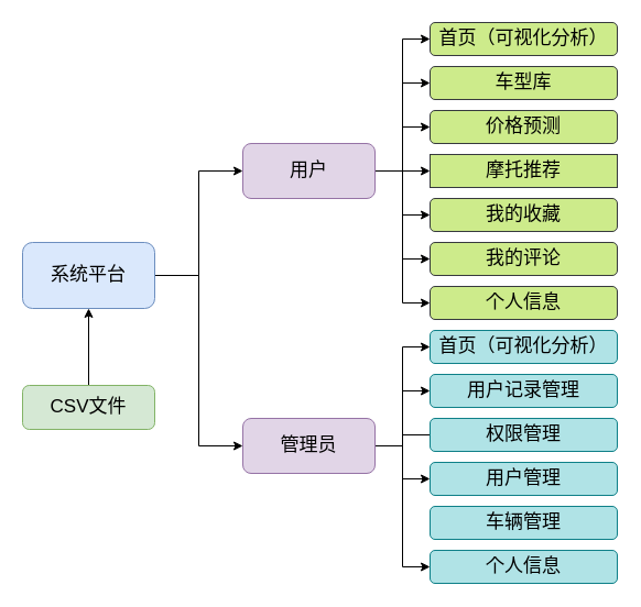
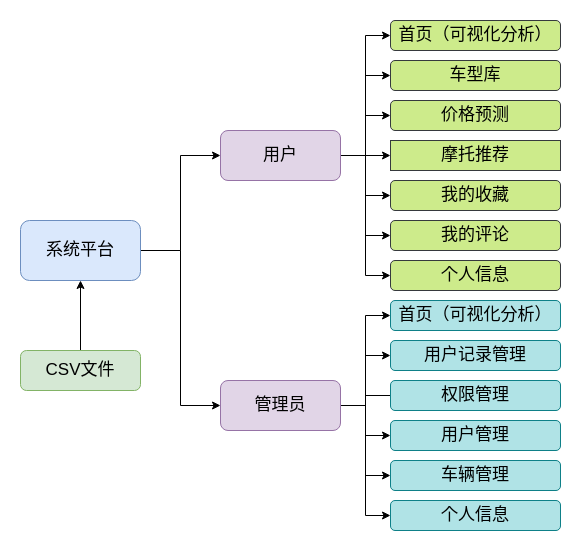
  <mxCell id="0" />
  <mxCell id="1" parent="0" />
  <mxCell id="2" style="edgeStyle=orthogonalEdgeStyle;rounded=0;orthogonalLoop=1;jettySize=auto;html=1;exitX=1;exitY=0.5;exitDx=0;exitDy=0;entryX=0;entryY=0.5;entryDx=0;entryDy=0;" edge="1" parent="1" source="4" target="14"><mxGeometry relative="1" as="geometry" /></mxCell>
  <mxCell id="3" style="edgeStyle=orthogonalEdgeStyle;rounded=0;orthogonalLoop=1;jettySize=auto;html=1;exitX=1;exitY=0.5;exitDx=0;exitDy=0;entryX=0;entryY=0.5;entryDx=0;entryDy=0;" edge="1" parent="1" source="4" target="21"><mxGeometry relative="1" as="geometry" /></mxCell>
  <mxCell id="4" value="系统平台" style="rounded=1;whiteSpace=wrap;html=1;fillColor=#dae8fc;strokeColor=#6c8ebf;fontSize=17;" vertex="1" parent="1"><mxGeometry x="20" y="220" width="120" height="60" as="geometry" /></mxCell>
  <mxCell id="5" style="edgeStyle=orthogonalEdgeStyle;rounded=0;orthogonalLoop=1;jettySize=auto;html=1;exitX=0.5;exitY=0;exitDx=0;exitDy=0;entryX=0.5;entryY=1;entryDx=0;entryDy=0;" edge="1" parent="1" source="6" target="4"><mxGeometry relative="1" as="geometry" /></mxCell>
  <mxCell id="6" value="CSV文件" style="rounded=1;whiteSpace=wrap;html=1;fillColor=#d5e8d4;strokeColor=#82b366;fontSize=17;" vertex="1" parent="1"><mxGeometry x="20" y="350" width="120" height="40" as="geometry" /></mxCell>
  <mxCell id="7" style="edgeStyle=orthogonalEdgeStyle;rounded=0;orthogonalLoop=1;jettySize=auto;html=1;exitX=1;exitY=0.5;exitDx=0;exitDy=0;entryX=0;entryY=0.5;entryDx=0;entryDy=0;" edge="1" parent="1" source="14" target="22"><mxGeometry relative="1" as="geometry" /></mxCell>
  <mxCell id="8" style="edgeStyle=orthogonalEdgeStyle;rounded=0;orthogonalLoop=1;jettySize=auto;html=1;exitX=1;exitY=0.5;exitDx=0;exitDy=0;entryX=0;entryY=0.5;entryDx=0;entryDy=0;" edge="1" parent="1" source="14" target="29"><mxGeometry relative="1" as="geometry" /></mxCell>
  <mxCell id="9" style="edgeStyle=orthogonalEdgeStyle;rounded=0;orthogonalLoop=1;jettySize=auto;html=1;exitX=1;exitY=0.5;exitDx=0;exitDy=0;entryX=0;entryY=0.5;entryDx=0;entryDy=0;" edge="1" parent="1" source="14" target="30"><mxGeometry relative="1" as="geometry" /></mxCell>
  <mxCell id="10" style="edgeStyle=orthogonalEdgeStyle;rounded=0;orthogonalLoop=1;jettySize=auto;html=1;exitX=1;exitY=0.5;exitDx=0;exitDy=0;entryX=0;entryY=0.5;entryDx=0;entryDy=0;" edge="1" parent="1" source="14" target="31"><mxGeometry relative="1" as="geometry" /></mxCell>
  <mxCell id="11" style="edgeStyle=orthogonalEdgeStyle;rounded=0;orthogonalLoop=1;jettySize=auto;html=1;exitX=1;exitY=0.5;exitDx=0;exitDy=0;entryX=0;entryY=0.5;entryDx=0;entryDy=0;" edge="1" parent="1" source="14" target="32"><mxGeometry relative="1" as="geometry" /></mxCell>
  <mxCell id="12" style="edgeStyle=orthogonalEdgeStyle;rounded=0;orthogonalLoop=1;jettySize=auto;html=1;exitX=1;exitY=0.5;exitDx=0;exitDy=0;entryX=0;entryY=0.5;entryDx=0;entryDy=0;" edge="1" parent="1" source="14" target="33"><mxGeometry relative="1" as="geometry" /></mxCell>
  <mxCell id="13" style="edgeStyle=orthogonalEdgeStyle;rounded=0;orthogonalLoop=1;jettySize=auto;html=1;exitX=1;exitY=0.5;exitDx=0;exitDy=0;entryX=0;entryY=0.5;entryDx=0;entryDy=0;" edge="1" parent="1" source="14" target="34"><mxGeometry relative="1" as="geometry" /></mxCell>
  <mxCell id="14" value="用户" style="rounded=1;whiteSpace=wrap;html=1;fillColor=#e1d5e7;strokeColor=#9673a6;fontSize=17;" vertex="1" parent="1"><mxGeometry x="220" y="130" width="120" height="50" as="geometry" /></mxCell>
  <mxCell id="15" style="edgeStyle=orthogonalEdgeStyle;rounded=0;orthogonalLoop=1;jettySize=auto;html=1;exitX=1;exitY=0.5;exitDx=0;exitDy=0;entryX=0;entryY=0.5;entryDx=0;entryDy=0;" edge="1" parent="1" source="21" target="23"><mxGeometry relative="1" as="geometry" /></mxCell>
  <mxCell id="16" style="edgeStyle=orthogonalEdgeStyle;rounded=0;orthogonalLoop=1;jettySize=auto;html=1;exitX=1;exitY=0.5;exitDx=0;exitDy=0;entryX=0;entryY=0.5;entryDx=0;entryDy=0;" edge="1" parent="1" source="21" target="24"><mxGeometry relative="1" as="geometry" /></mxCell>
  <mxCell id="17" style="edgeStyle=orthogonalEdgeStyle;rounded=0;orthogonalLoop=1;jettySize=auto;html=1;exitX=1;exitY=0.5;exitDx=0;exitDy=0;entryX=0;entryY=0.5;entryDx=0;entryDy=0;" edge="1" parent="1" source="21" target="28"><mxGeometry relative="1" as="geometry" /></mxCell>
+ <mxCell id="18" style="edgeStyle=orthogonalEdgeStyle;rounded=0;orthogonalLoop=1;jettySize=auto;html=1;exitX=1;exitY=0.5;exitDx=0;exitDy=0;entryX=0;entryY=0.5;entryDx=0;entryDy=0;" edge="1" parent="1" source="21" target="27"><mxGeometry relative="1" as="geometry" /></mxCell>
  <mxCell id="19" style="edgeStyle=orthogonalEdgeStyle;rounded=0;orthogonalLoop=1;jettySize=auto;html=1;exitX=1;exitY=0.5;exitDx=0;exitDy=0;entryX=0;entryY=0.5;entryDx=0;entryDy=0;" edge="1" parent="1" source="21" target="26"><mxGeometry relative="1" as="geometry" /></mxCell>
  <mxCell id="20" style="edgeStyle=orthogonalEdgeStyle;rounded=0;orthogonalLoop=1;jettySize=auto;html=1;exitX=1;exitY=0.5;exitDx=0;exitDy=0;entryX=0;entryY=0.5;entryDx=0;entryDy=0;endArrow=none;" edge="1" parent="1" source="21" target="25"><mxGeometry relative="1" as="geometry" /></mxCell>
  <mxCell id="21" value="管理员" style="rounded=1;whiteSpace=wrap;html=1;fillColor=#e1d5e7;strokeColor=#9673a6;fontSize=17;" vertex="1" parent="1"><mxGeometry x="220" y="380" width="120" height="50" as="geometry" /></mxCell>
  <mxCell id="22" value="首页（可视化分析）" style="rounded=1;whiteSpace=wrap;html=1;fillColor=#cdeb8b;strokeColor=#36393d;fontSize=17;" vertex="1" parent="1"><mxGeometry x="390" y="20" width="170" height="30" as="geometry" /></mxCell>
  <mxCell id="23" value="首页（可视化分析）" style="rounded=1;whiteSpace=wrap;html=1;fillColor=#b0e3e6;strokeColor=#0e8088;fontSize=17;" vertex="1" parent="1"><mxGeometry x="390" y="300" width="170" height="30" as="geometry" /></mxCell>
  <mxCell id="24" value="用户记录管理" style="rounded=1;whiteSpace=wrap;html=1;fillColor=#b0e3e6;strokeColor=#0e8088;fontSize=17;" vertex="1" parent="1"><mxGeometry x="390" y="340" width="170" height="30" as="geometry" /></mxCell>
  <mxCell id="25" value="权限管理" style="rounded=1;whiteSpace=wrap;html=1;fillColor=#b0e3e6;strokeColor=#0e8088;fontSize=17;" vertex="1" parent="1"><mxGeometry x="390" y="380" width="170" height="30" as="geometry" /></mxCell>
  <mxCell id="26" value="用户管理" style="rounded=1;whiteSpace=wrap;html=1;fillColor=#b0e3e6;strokeColor=#0e8088;fontSize=17;" vertex="1" parent="1"><mxGeometry x="390" y="420" width="170" height="30" as="geometry" /></mxCell>
  <mxCell id="27" value="车辆管理" style="rounded=1;whiteSpace=wrap;html=1;fillColor=#b0e3e6;strokeColor=#0e8088;fontSize=17;" vertex="1" parent="1"><mxGeometry x="390" y="460" width="170" height="30" as="geometry" /></mxCell>
  <mxCell id="28" value="个人信息" style="rounded=1;whiteSpace=wrap;html=1;fillColor=#b0e3e6;strokeColor=#0e8088;fontSize=17;" vertex="1" parent="1"><mxGeometry x="390" y="500" width="170" height="30" as="geometry" /></mxCell>
  <mxCell id="29" value="车型库" style="rounded=1;whiteSpace=wrap;html=1;fillColor=#cdeb8b;strokeColor=#36393d;fontSize=17;" vertex="1" parent="1"><mxGeometry x="390" y="60" width="170" height="30" as="geometry" /></mxCell>
  <mxCell id="30" value="价格预测" style="rounded=1;whiteSpace=wrap;html=1;fillColor=#cdeb8b;strokeColor=#36393d;fontSize=17;" vertex="1" parent="1"><mxGeometry x="390" y="100" width="170" height="30" as="geometry" /></mxCell>
  <mxCell id="31" value="摩托推荐" style="whiteSpace=wrap;html=1;fillColor=#cdeb8b;strokeColor=#36393d;fontSize=17;rounded=0;" vertex="1" parent="1"><mxGeometry x="390" y="140" width="170" height="30" as="geometry" /></mxCell>
  <mxCell id="32" value="我的收藏" style="rounded=1;whiteSpace=wrap;html=1;fillColor=#cdeb8b;strokeColor=#36393d;fontSize=17;" vertex="1" parent="1"><mxGeometry x="390" y="180" width="170" height="30" as="geometry" /></mxCell>
  <mxCell id="33" value="我的评论" style="rounded=1;whiteSpace=wrap;html=1;fillColor=#cdeb8b;strokeColor=#36393d;fontSize=17;" vertex="1" parent="1"><mxGeometry x="390" y="220" width="170" height="30" as="geometry" /></mxCell>
  <mxCell id="34" value="个人信息" style="rounded=1;whiteSpace=wrap;html=1;fillColor=#cdeb8b;strokeColor=#36393d;fontSize=17;" vertex="1" parent="1"><mxGeometry x="390" y="260" width="170" height="30" as="geometry" /></mxCell>
